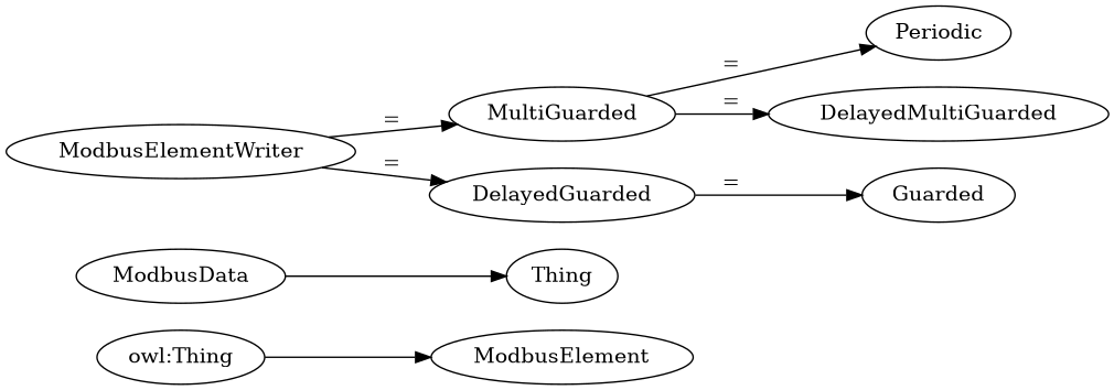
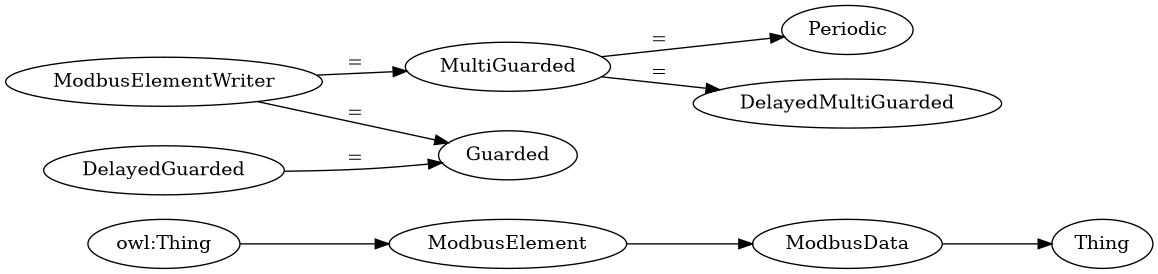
  digraph {
    rankdir=LR
    "owl:Thing"
    ModbusElement
    ModbusData
    n4 [label=Thing]
    ModbusElementWriter
    Guarded
    MultiGuarded
    Periodic
    DelayedMultiGuarded
    DelayedGuarded
    "owl:Thing" -> ModbusElement
+   ModbusElement -> ModbusData
    ModbusData -> n4
-   ModbusElementWriter -> DelayedGuarded [label="="]
+   ModbusElementWriter -> Guarded [label="="]
    ModbusElementWriter -> MultiGuarded [label="="]
    MultiGuarded -> Periodic [label="="]
    MultiGuarded -> DelayedMultiGuarded [label="="]
    DelayedGuarded -> Guarded [label="="]
  }
